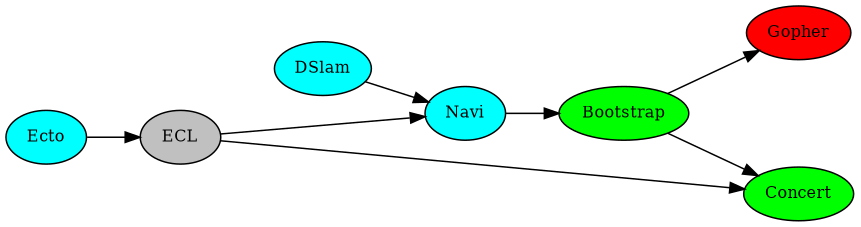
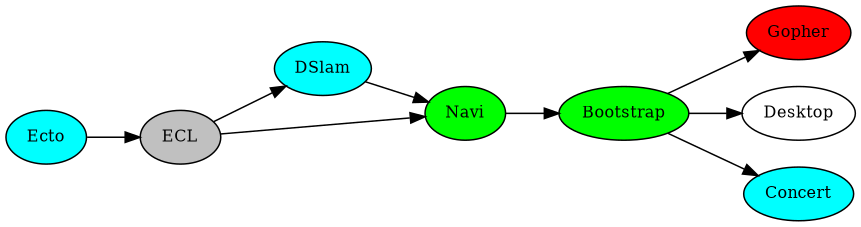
  digraph {
    rankdir=LR
    node [fillcolor=cyan fontsize=11 shape=ellipse style=filled]
    DSlam
    ECL [fillcolor=gray]
-   Navi
+   Navi [fillcolor=green]
    Bootstrap [fillcolor=green]
    Ecto
-   Concert [fillcolor=green]
+   Concert
+   Desktop [fillcolor=white]
    Gopher [fillcolor=red]
    DSlam -> Navi
-   ECL -> Concert
+   ECL -> DSlam
    ECL -> Navi
    Navi -> Bootstrap
    Bootstrap -> Concert
+   Bootstrap -> Desktop
    Bootstrap -> Gopher
    Ecto -> ECL
  }
